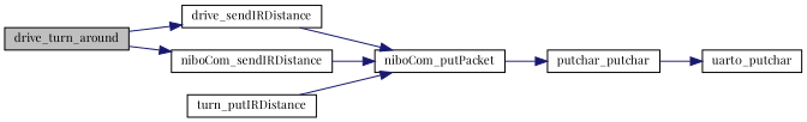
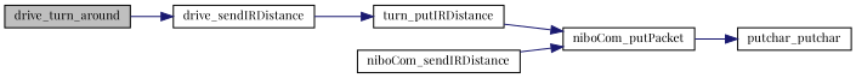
  digraph {
    fontname="Playfair Display"
    rankdir=LR
    node [color=black fillcolor=white fontname="Playfair Display" fontsize=10 shape=record style=filled]
    edge [color=midnightblue fontname="Playfair Display" fontsize=10 labelfontname=FreeSans labelfontsize=10 style=solid]
    n1 [fillcolor=grey75 fontcolor=black height=0.2 label=drive_turn_around width=0.4]
    n2 [height=0.2 label=drive_sendIRDistance width=0.4]
    n3 [height=0.2 label=niboCom_sendIRDistance width=0.4]
    n4 [height=0.2 label=turn_putIRDistance width=0.4]
    n5 [height=0.2 label=niboCom_putPacket width=0.4]
    n6 [height=0.2 label=putchar_putchar width=0.4]
-   n7 [height=0.2 label=uart0_putchar width=0.4]
    n1 -> n2
-   n1 -> n3
-   n2 -> n5
+   n2 -> n4
    n3 -> n5
    n4 -> n5
    n5 -> n6
-   n6 -> n7
  }
